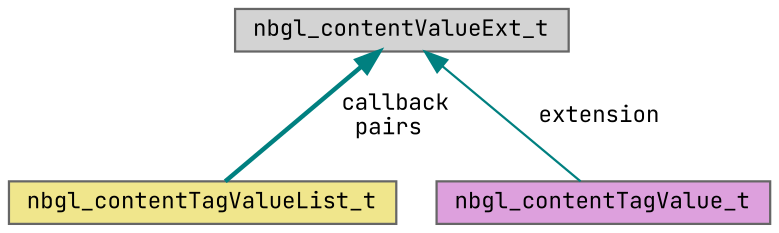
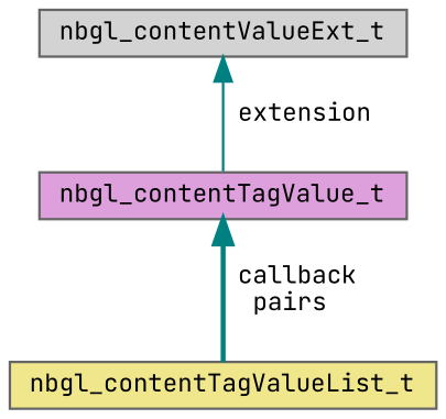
  digraph {
    fontname="JetBrains Mono"
    node [color=gray40 fontname="JetBrains Mono" fontsize=10 shape=box style=filled]
    edge [color=teal dir=back fontname="JetBrains Mono" fontsize=10 labelfontname=Helvetica labelfontsize=10]
    n1 [fillcolor=khaki height=0.2 label=nbgl_contentTagValueList_t width=0.4]
    n2 [fillcolor=plum height=0.2 label=nbgl_contentTagValue_t width=0.4]
    n3 [fillcolor=lightgrey height=0.2 label=nbgl_contentValueExt_t width=0.4]
-   n3 -> n1 [label=" callback\npairs" style=bold]
+   n2 -> n1 [label=" callback\npairs" style=bold]
    n3 -> n2 [label=" extension" style=solid]
  }
